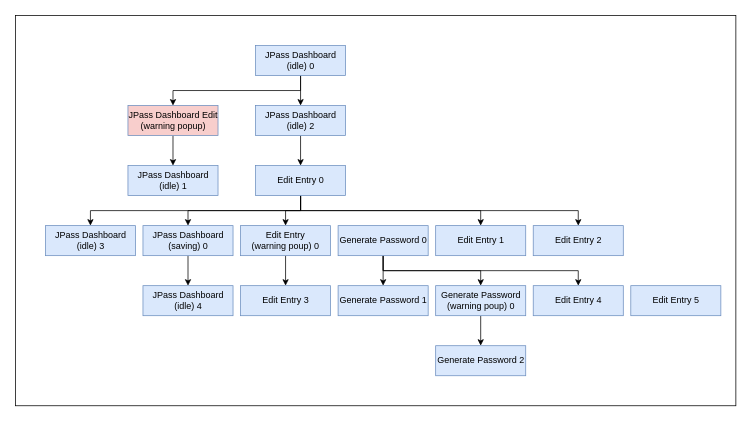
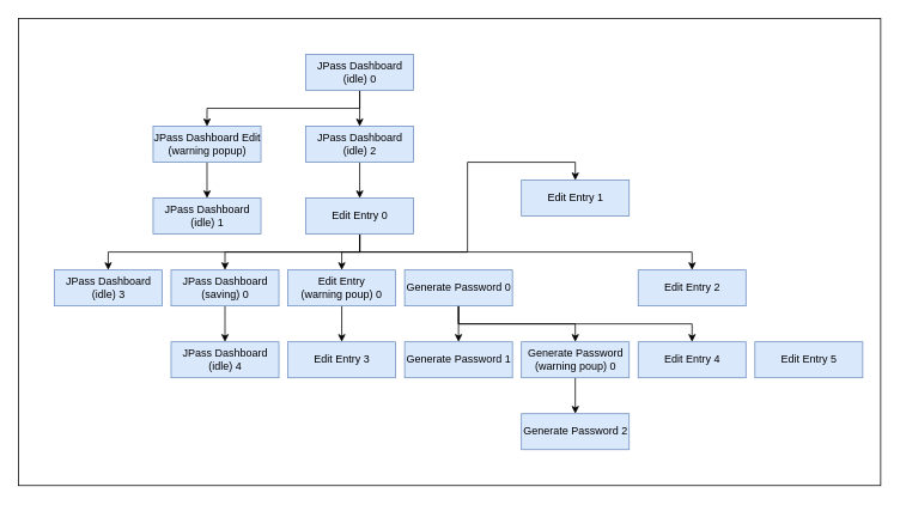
  <mxCell id="0" />
  <mxCell id="1" parent="0" />
  <mxCell id="2" value="" style="rounded=0;whiteSpace=wrap;html=1;" vertex="1" parent="1"><mxGeometry x="20" width="960" height="520" as="geometry" y="20" /></mxCell>
  <mxCell id="3" style="edgeStyle=orthogonalEdgeStyle;rounded=0;orthogonalLoop=1;jettySize=auto;html=1;exitX=0.5;exitY=1;exitDx=0;exitDy=0;entryX=0.5;entryY=0;entryDx=0;entryDy=0;" edge="1" parent="1" source="5" target="7"><mxGeometry relative="1" as="geometry" /></mxCell>
  <mxCell id="4" style="edgeStyle=orthogonalEdgeStyle;rounded=0;orthogonalLoop=1;jettySize=auto;html=1;exitX=0.5;exitY=1;exitDx=0;exitDy=0;entryX=0.5;entryY=0;entryDx=0;entryDy=0;" edge="1" parent="1" source="5" target="10"><mxGeometry relative="1" as="geometry" /></mxCell>
  <mxCell id="5" value="JPass Dashboard&lt;br&gt;(idle) 0" style="html=1;fillColor=#dae8fc;strokeColor=#6c8ebf;" parent="1" vertex="1"><mxGeometry x="340" y="60" width="120" height="40" as="geometry" /></mxCell>
  <mxCell id="6" style="edgeStyle=orthogonalEdgeStyle;rounded=0;orthogonalLoop=1;jettySize=auto;html=1;exitX=0.5;exitY=1;exitDx=0;exitDy=0;entryX=0.5;entryY=0;entryDx=0;entryDy=0;" edge="1" parent="1" source="7" target="8"><mxGeometry relative="1" as="geometry" /></mxCell>
- <mxCell id="7" value="JPass Dashboard Edit&lt;br&gt;(warning popup)" style="html=1;fillColor=#f8cecc;strokeColor=#6c8ebf;" vertex="1" parent="1"><mxGeometry x="170" y="140" width="120" height="40" as="geometry" /></mxCell>
+ <mxCell id="7" value="JPass Dashboard Edit&lt;br&gt;(warning popup)" style="html=1;fillColor=#dae8fc;strokeColor=#6c8ebf;" vertex="1" parent="1"><mxGeometry x="170" y="140" width="120" height="40" as="geometry" /></mxCell>
  <mxCell id="8" value="JPass Dashboard&lt;br&gt;(idle) 1" style="html=1;fillColor=#dae8fc;strokeColor=#6c8ebf;" vertex="1" parent="1"><mxGeometry x="170" y="220" width="120" height="40" as="geometry" /></mxCell>
  <mxCell id="9" style="edgeStyle=orthogonalEdgeStyle;rounded=0;orthogonalLoop=1;jettySize=auto;html=1;exitX=0.5;exitY=1;exitDx=0;exitDy=0;entryX=0.5;entryY=0;entryDx=0;entryDy=0;" edge="1" parent="1" source="10" target="16"><mxGeometry relative="1" as="geometry" /></mxCell>
  <mxCell id="10" value="JPass Dashboard&lt;br&gt;(idle) 2" style="html=1;fillColor=#dae8fc;strokeColor=#6c8ebf;" vertex="1" parent="1"><mxGeometry x="340" y="140" width="120" height="40" as="geometry" /></mxCell>
  <mxCell id="11" style="edgeStyle=orthogonalEdgeStyle;rounded=0;orthogonalLoop=1;jettySize=auto;html=1;exitX=0.5;exitY=1;exitDx=0;exitDy=0;entryX=0.5;entryY=0;entryDx=0;entryDy=0;" edge="1" parent="1" source="16" target="19"><mxGeometry relative="1" as="geometry" /></mxCell>
  <mxCell id="12" style="edgeStyle=orthogonalEdgeStyle;rounded=0;orthogonalLoop=1;jettySize=auto;html=1;exitX=0.5;exitY=1;exitDx=0;exitDy=0;entryX=0.5;entryY=0;entryDx=0;entryDy=0;" edge="1" parent="1" source="16" target="17"><mxGeometry relative="1" as="geometry" /></mxCell>
  <mxCell id="13" style="edgeStyle=orthogonalEdgeStyle;rounded=0;orthogonalLoop=1;jettySize=auto;html=1;exitX=0.5;exitY=1;exitDx=0;exitDy=0;entryX=0.5;entryY=0;entryDx=0;entryDy=0;" edge="1" parent="1" source="16" target="21"><mxGeometry relative="1" as="geometry" /></mxCell>
  <mxCell id="14" style="edgeStyle=orthogonalEdgeStyle;rounded=0;orthogonalLoop=1;jettySize=auto;html=1;exitX=0.5;exitY=1;exitDx=0;exitDy=0;entryX=0.5;entryY=0;entryDx=0;entryDy=0;" edge="1" parent="1" source="16" target="22"><mxGeometry relative="1" as="geometry" /></mxCell>
  <mxCell id="15" style="edgeStyle=orthogonalEdgeStyle;rounded=0;orthogonalLoop=1;jettySize=auto;html=1;exitX=0.5;exitY=1;exitDx=0;exitDy=0;entryX=0.5;entryY=0;entryDx=0;entryDy=0;" edge="1" parent="1" source="16" target="23"><mxGeometry relative="1" as="geometry" /></mxCell>
  <mxCell id="16" value="Edit Entry 0" style="html=1;fillColor=#dae8fc;strokeColor=#6c8ebf;" vertex="1" parent="1"><mxGeometry x="340" y="220" width="120" height="40" as="geometry" /></mxCell>
  <mxCell id="17" value="JPass Dashboard&lt;br&gt;(idle) 3" style="html=1;fillColor=#dae8fc;strokeColor=#6c8ebf;" vertex="1" parent="1"><mxGeometry x="60" y="300" width="120" height="40" as="geometry" /></mxCell>
  <mxCell id="18" style="edgeStyle=orthogonalEdgeStyle;rounded=0;orthogonalLoop=1;jettySize=auto;html=1;exitX=0.5;exitY=1;exitDx=0;exitDy=0;entryX=0.5;entryY=0;entryDx=0;entryDy=0;" edge="1" parent="1" source="19" target="28"><mxGeometry relative="1" as="geometry" /></mxCell>
  <mxCell id="19" value="JPass Dashboard&lt;br&gt;(saving) 0" style="html=1;fillColor=#dae8fc;strokeColor=#6c8ebf;" vertex="1" parent="1"><mxGeometry x="190" y="300" width="120" height="40" as="geometry" /></mxCell>
  <mxCell id="20" style="edgeStyle=orthogonalEdgeStyle;rounded=0;orthogonalLoop=1;jettySize=auto;html=1;exitX=0.5;exitY=1;exitDx=0;exitDy=0;entryX=0.5;entryY=0;entryDx=0;entryDy=0;" edge="1" parent="1" source="21" target="29"><mxGeometry relative="1" as="geometry" /></mxCell>
  <mxCell id="21" value="Edit Entry&lt;br&gt;(warning poup) 0" style="html=1;fillColor=#dae8fc;strokeColor=#6c8ebf;whiteSpace=wrap;" vertex="1" parent="1"><mxGeometry x="320" y="300" width="120" height="40" as="geometry" /></mxCell>
- <mxCell id="22" value="Edit Entry 1" style="html=1;fillColor=#dae8fc;strokeColor=#6c8ebf;" vertex="1" parent="1"><mxGeometry x="580" y="300" width="120" height="40" as="geometry" /></mxCell>
+ <mxCell id="22" value="Edit Entry 1" style="html=1;fillColor=#dae8fc;strokeColor=#6c8ebf;" vertex="1" parent="1"><mxGeometry x="580" y="200" width="120" height="40" as="geometry" /></mxCell>
  <mxCell id="23" value="Edit Entry 2" style="html=1;fillColor=#dae8fc;strokeColor=#6c8ebf;" vertex="1" parent="1"><mxGeometry x="710" y="300" width="120" height="40" as="geometry" /></mxCell>
  <mxCell id="24" style="edgeStyle=orthogonalEdgeStyle;rounded=0;orthogonalLoop=1;jettySize=auto;html=1;exitX=0.5;exitY=1;exitDx=0;exitDy=0;entryX=0.5;entryY=0;entryDx=0;entryDy=0;" edge="1" parent="1" source="27" target="30"><mxGeometry relative="1" as="geometry" /></mxCell>
  <mxCell id="25" style="edgeStyle=orthogonalEdgeStyle;rounded=0;orthogonalLoop=1;jettySize=auto;html=1;exitX=0.5;exitY=1;exitDx=0;exitDy=0;entryX=0.5;entryY=0;entryDx=0;entryDy=0;" edge="1" parent="1" source="27" target="32"><mxGeometry relative="1" as="geometry" /></mxCell>
  <mxCell id="26" style="edgeStyle=orthogonalEdgeStyle;rounded=0;orthogonalLoop=1;jettySize=auto;html=1;exitX=0.5;exitY=1;exitDx=0;exitDy=0;entryX=0.5;entryY=0;entryDx=0;entryDy=0;" edge="1" parent="1" source="27" target="34"><mxGeometry relative="1" as="geometry" /></mxCell>
  <mxCell id="27" value="Generate Password 0" style="html=1;fillColor=#dae8fc;strokeColor=#6c8ebf;" vertex="1" parent="1"><mxGeometry x="450" y="300" width="120" height="40" as="geometry" /></mxCell>
  <mxCell id="28" value="JPass Dashboard&lt;br&gt;(idle) 4" style="html=1;fillColor=#dae8fc;strokeColor=#6c8ebf;" vertex="1" parent="1"><mxGeometry x="190" y="380" width="120" height="40" as="geometry" /></mxCell>
  <mxCell id="29" value="Edit Entry 3" style="html=1;fillColor=#dae8fc;strokeColor=#6c8ebf;" vertex="1" parent="1"><mxGeometry x="320" y="380" width="120" height="40" as="geometry" /></mxCell>
  <mxCell id="30" value="Generate Password 1" style="html=1;fillColor=#dae8fc;strokeColor=#6c8ebf;" vertex="1" parent="1"><mxGeometry x="450" y="380" width="120" height="40" as="geometry" /></mxCell>
  <mxCell id="31" style="edgeStyle=orthogonalEdgeStyle;rounded=0;orthogonalLoop=1;jettySize=auto;html=1;exitX=0.5;exitY=1;exitDx=0;exitDy=0;entryX=0.5;entryY=0;entryDx=0;entryDy=0;" edge="1" parent="1" source="32" target="33"><mxGeometry relative="1" as="geometry" /></mxCell>
  <mxCell id="32" value="Generate Password&lt;br&gt;(warning poup) 0" style="html=1;fillColor=#dae8fc;strokeColor=#6c8ebf;" vertex="1" parent="1"><mxGeometry x="580" y="380" width="120" height="40" as="geometry" /></mxCell>
  <mxCell id="33" value="Generate Password 2" style="html=1;fillColor=#dae8fc;strokeColor=#6c8ebf;" vertex="1" parent="1"><mxGeometry x="580" y="460" width="120" height="40" as="geometry" /></mxCell>
  <mxCell id="34" value="Edit Entry 4" style="html=1;fillColor=#dae8fc;strokeColor=#6c8ebf;" vertex="1" parent="1"><mxGeometry x="710" y="380" width="120" height="40" as="geometry" /></mxCell>
  <mxCell id="35" value="Edit Entry 5" style="html=1;fillColor=#dae8fc;strokeColor=#6c8ebf;" vertex="1" parent="1"><mxGeometry x="840" y="380" width="120" height="40" as="geometry" /></mxCell>
